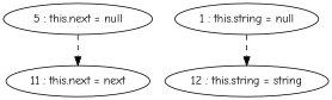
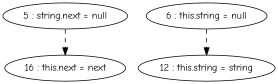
  digraph {
    fontname="Comic Neue"
    node [fontname="Comic Neue"]
    edge [fontname="Comic Neue" style=dashed]
-   "5 : this.next = null"
-   "11 : this.next = next"
+   "5 : this.next = null" [label="5 : string.next = null"]
+   "11 : this.next = next" [label="16 : this.next = next"]
    n3 [label="12 : this.string = string"]
-   "6 : this.string = null" [label="1 : this.string = null"]
+   "6 : this.string = null"
    "5 : this.next = null" -> "11 : this.next = next"
    "6 : this.string = null" -> n3
  }
